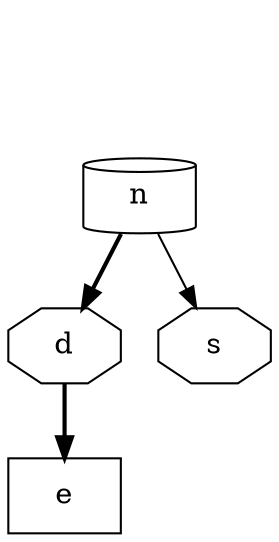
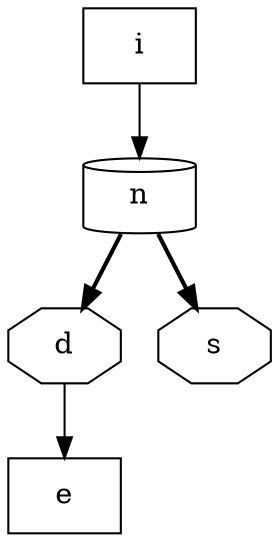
  digraph {
    node [color=black shape=box]
    edge [style=bold]
    n [shape=cylinder]
+   i
    d [shape=octagon]
    s [shape=octagon]
    e
    n -> d
-   n -> s [style=solid]
-   d -> e
+   n -> s
+   i -> n [style=solid]
+   d -> e [style=solid]
  }
